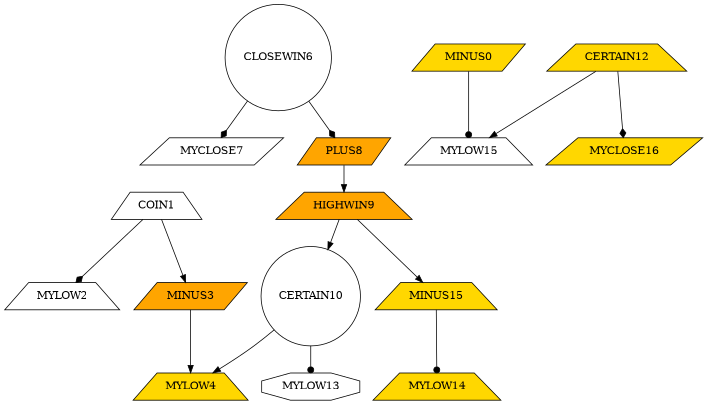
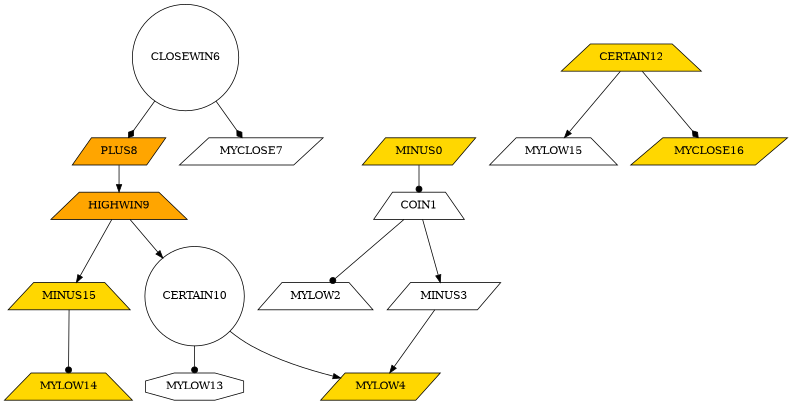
  digraph {
    node [fillcolor=white shape=trapezium style=filled]
    edge [arrowhead=normal]
    COIN1
    MINUS0 [fillcolor=gold shape=parallelogram]
    MYLOW2
-   MINUS3 [fillcolor=orange shape=parallelogram]
-   MYLOW4 [fillcolor=gold]
+   MINUS3 [shape=parallelogram]
+   MYLOW4 [fillcolor=gold shape=parallelogram]
    CLOSEWIN6 [shape=circle]
    MYCLOSE7 [shape=parallelogram]
    PLUS8 [fillcolor=orange shape=parallelogram]
    HIGHWIN9 [fillcolor=orange]
    CERTAIN10 [shape=circle]
    n11 [fillcolor=gold label=MINUS15]
    MYLOW13 [shape=octagon]
    MYLOW14 [fillcolor=gold]
    CERTAIN12 [fillcolor=gold]
    MYLOW15
    MYCLOSE16 [fillcolor=gold shape=parallelogram]
-   COIN1 -> MYLOW2 [arrowhead=diamond]
+   COIN1 -> MYLOW2 [arrowhead=dot]
    COIN1 -> MINUS3
-   MINUS0 -> MYLOW15 [arrowhead=dot]
+   MINUS0 -> COIN1 [arrowhead=dot]
    MINUS3 -> MYLOW4
    CLOSEWIN6 -> MYCLOSE7 [arrowhead=diamond]
    CLOSEWIN6 -> PLUS8 [arrowhead=diamond]
    PLUS8 -> HIGHWIN9
    HIGHWIN9 -> CERTAIN10
    HIGHWIN9 -> n11
    CERTAIN10 -> MYLOW4
    CERTAIN10 -> MYLOW13 [arrowhead=dot]
    n11 -> MYLOW14 [arrowhead=dot]
    CERTAIN12 -> MYLOW15
    CERTAIN12 -> MYCLOSE16 [arrowhead=diamond]
  }
